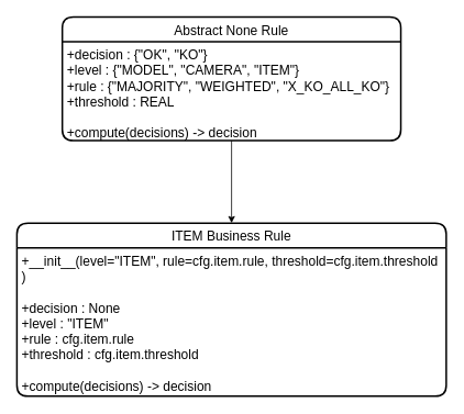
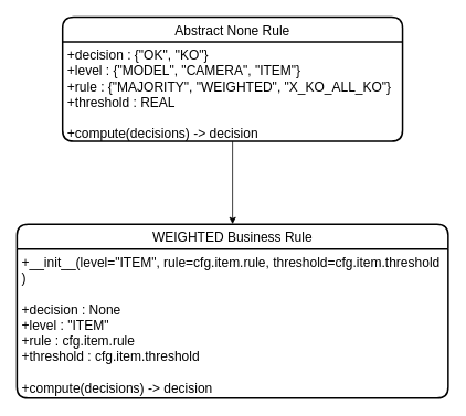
  <mxCell id="0" />
  <mxCell id="1" parent="0" />
  <mxCell id="2" value="Abstract None Rule" style="swimlane;childLayout=stackLayout;horizontal=1;startSize=30;horizontalStack=0;rounded=1;fontSize=16;fontStyle=0;strokeWidth=2;resizeParent=0;resizeLast=1;shadow=0;dashed=0;align=center;" vertex="1" parent="1"><mxGeometry x="75" y="20" width="410" height="150" as="geometry" /></mxCell>
  <mxCell id="3" value="+decision : {&quot;OK&quot;, ''KO&quot;}&#10;+level : {&quot;MODEL&quot;, &quot;CAMERA&quot;, &quot;ITEM&quot;}&#10;+rule : {&quot;MAJORITY&quot;, &quot;WEIGHTED&quot;, &quot;X_KO_ALL_KO&quot;}&#10;+threshold : REAL&#10;&#10;+compute(decisions) -&gt; decision" style="align=left;strokeColor=none;fillColor=none;spacingLeft=4;fontSize=16;verticalAlign=top;resizable=0;rotatable=0;part=1;" vertex="1" parent="2"><mxGeometry y="30" width="410" height="120" as="geometry" /></mxCell>
- <mxCell id="4" value="ITEM Business Rule" style="swimlane;childLayout=stackLayout;horizontal=1;startSize=30;horizontalStack=0;rounded=1;fontSize=16;fontStyle=0;strokeWidth=2;resizeParent=0;resizeLast=1;shadow=0;dashed=0;align=center;" vertex="1" parent="1"><mxGeometry x="20" y="270" width="520" height="210" as="geometry" /></mxCell>
+ <mxCell id="4" value="WEIGHTED Business Rule" style="swimlane;childLayout=stackLayout;horizontal=1;startSize=30;horizontalStack=0;rounded=1;fontSize=16;fontStyle=0;strokeWidth=2;resizeParent=0;resizeLast=1;shadow=0;dashed=0;align=center;" vertex="1" parent="1"><mxGeometry x="20" y="270" width="520" height="210" as="geometry" /></mxCell>
  <mxCell id="5" value="+__init__(level=&quot;ITEM&quot;, rule=cfg.item.rule, threshold=cfg.item.threshold&#10;)&#10;&#10;+decision : None&#10;+level : &quot;ITEM&quot;&#10;+rule : cfg.item.rule&#10;+threshold : cfg.item.threshold&#10;&#10;+compute(decisions) -&gt; decision" style="align=left;strokeColor=none;fillColor=none;spacingLeft=4;fontSize=16;verticalAlign=top;resizable=0;rotatable=0;part=1;" vertex="1" parent="4"><mxGeometry y="30" width="520" height="180" as="geometry" /></mxCell>
  <mxCell id="6" style="edgeStyle=orthogonalEdgeStyle;rounded=0;orthogonalLoop=1;jettySize=auto;html=1;entryX=0.5;entryY=0;entryDx=0;entryDy=0;fontSize=16;fontColor=#66CC00;" edge="1" parent="1" source="3" target="4"><mxGeometry relative="1" as="geometry" /></mxCell>
